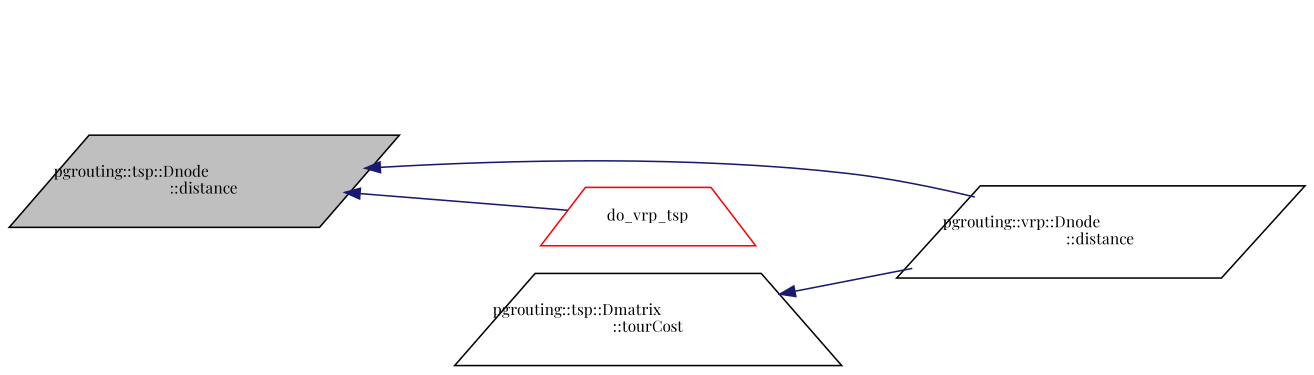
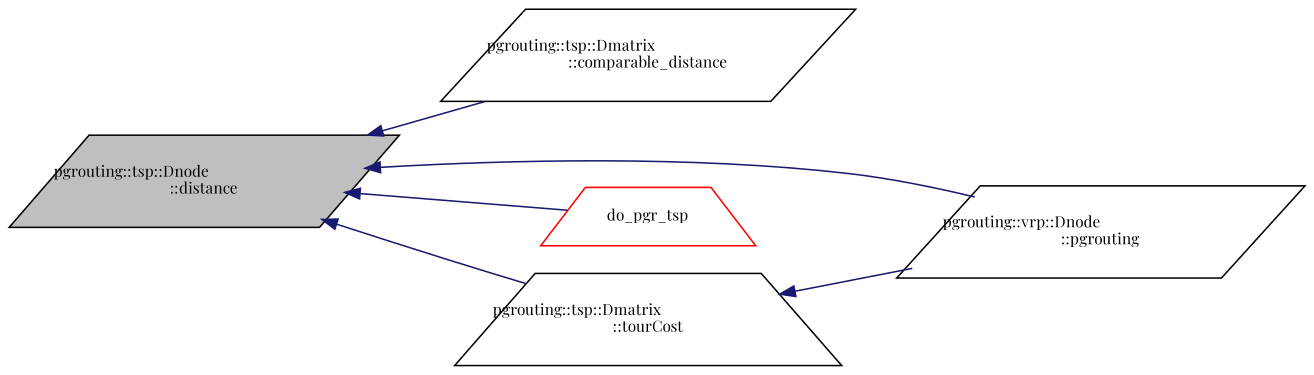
  digraph {
    fontname="Playfair Display"
    rankdir=LR
    node [color=black fillcolor=white fontname="Playfair Display" fontsize=10 shape=parallelogram style=filled]
    edge [color=midnightblue dir=back fontname="Playfair Display" fontsize=10 labelfontname=Helvetica labelfontsize=10 style=solid]
    n1 [fillcolor=grey75 fontcolor=black height=0.2 label="pgrouting::tsp::Dnode\l::distance" width=0.4]
-   n3 [height=0.2 label="pgrouting::vrp::Dnode\l::distance" width=0.4]
-   n4 [color=red height=0.2 label=do_vrp_tsp shape=trapezium width=0.4]
+   n2 [height=0.2 label="pgrouting::tsp::Dmatrix\l::comparable_distance" width=0.4]
+   n3 [height=0.2 label="pgrouting::vrp::Dnode\l::pgrouting" width=0.4]
+   n4 [color=red height=0.2 label=do_pgr_tsp shape=trapezium width=0.4]
    n5 [height=0.2 label="pgrouting::tsp::Dmatrix\l::tourCost" shape=trapezium width=0.4]
+   n1 -> n2
    n1 -> n3
    n1 -> n4
+   n1 -> n5
    n5 -> n3
  }
